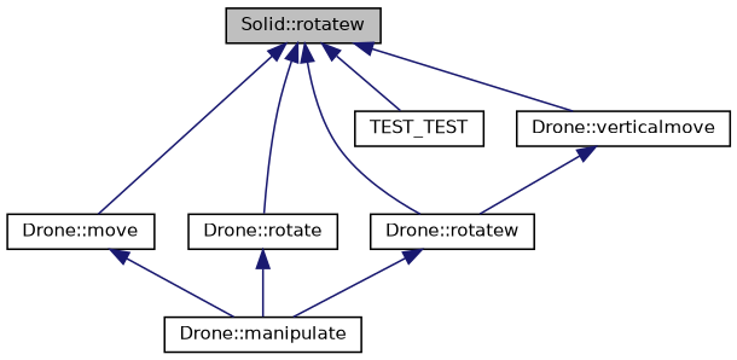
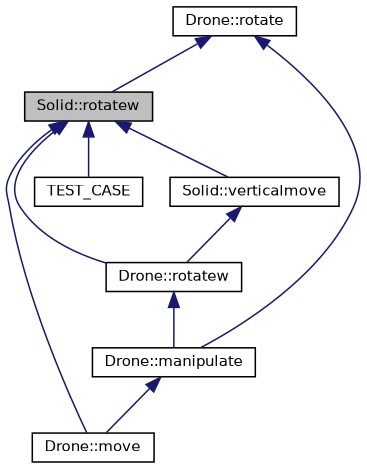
  digraph {
    rankdir=TB
    node [color=black fillcolor=white fontname=Helvetica fontsize=10 shape=record style=filled]
    edge [color=midnightblue dir=back fontname=Helvetica fontsize=10 labelfontname=Helvetica labelfontsize=10 style=solid]
    n1 [fillcolor=grey75 fontcolor=black height=0.2 label="Solid::rotatew" width=0.4]
    n2 [height=0.2 label="Drone::move" width=0.4]
    n3 [height=0.2 label="Drone::rotate" width=0.4]
    n4 [height=0.2 label="Drone::rotatew" width=0.4]
-   n5 [height=0.2 label=TEST_TEST width=0.4]
-   n6 [height=0.2 label="Drone::verticalmove" width=0.4]
+   n5 [height=0.2 label=TEST_CASE width=0.4]
+   n6 [height=0.2 label="Solid::verticalmove" width=0.4]
    n7 [height=0.2 label="Drone::manipulate" width=0.4]
    n1 -> n2
-   n1 -> n3
+   n3 -> n1
    n1 -> n4
    n1 -> n5
    n1 -> n6
-   n2 -> n7
+   n7 -> n2
    n3 -> n7
    n4 -> n7
    n6 -> n4
  }
